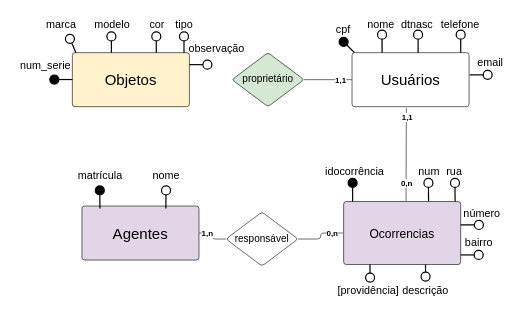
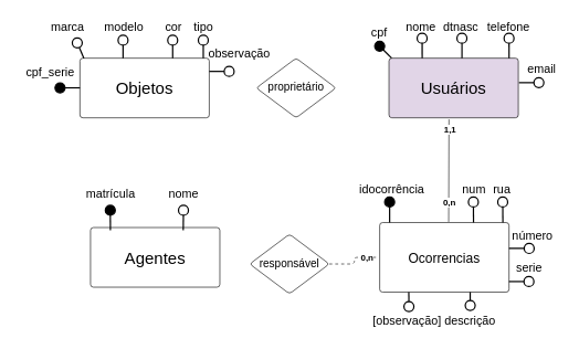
  <mxCell id="0" />
  <mxCell id="1" parent="0" />
  <mxCell id="2" value="" style="endArrow=oval;html=1;rounded=0;endFill=0;endSize=15;startSize=6;sourcePerimeterSpacing=0;strokeWidth=2;fontColor=default;exitX=0.225;exitY=0.992;exitDx=0;exitDy=0;exitPerimeter=0;" parent="1" source="6" edge="1"><mxGeometry width="50" height="50" relative="1" as="geometry"><mxPoint x="616" y="444" as="sourcePoint" /><mxPoint x="616.08" y="461.67" as="targetPoint" /></mxGeometry></mxCell>
  <mxCell id="3" value="" style="endArrow=oval;html=1;rounded=0;endFill=1;endSize=15;startSize=6;sourcePerimeterSpacing=0;strokeWidth=2;fontColor=default;exitX=0.077;exitY=0.01;exitDx=0;exitDy=0;exitPerimeter=0;" parent="1" source="6" edge="1"><mxGeometry width="50" height="50" relative="1" as="geometry"><mxPoint x="587" y="334" as="sourcePoint" /><mxPoint x="587" y="304" as="targetPoint" /></mxGeometry></mxCell>
- <mxCell id="4" value="Objetos" style="html=1;overflow=block;blockSpacing=1;whiteSpace=wrap;fontSize=25;spacing=9;rounded=1;absoluteArcSize=1;arcSize=9;strokeWidth=NaN;lucidId=V5f-z4.bGhCA;fillColor=#fff2cc;" parent="1" vertex="1"><mxGeometry x="120.04" y="87" width="195" height="90" as="geometry" /></mxCell>
- <mxCell id="5" value="Usuários" style="html=1;overflow=block;blockSpacing=1;whiteSpace=wrap;fontSize=25;spacing=9;rounded=1;absoluteArcSize=1;arcSize=9;strokeWidth=NaN;lucidId=55f-Rb6oHbU7;" parent="1" vertex="1"><mxGeometry x="586" y="87" width="195" height="90" as="geometry" /></mxCell>
- <mxCell id="6" value="Ocorrencias" style="html=1;overflow=block;blockSpacing=1;whiteSpace=wrap;fontSize=20;spacing=9;rounded=1;absoluteArcSize=1;arcSize=9;strokeWidth=NaN;lucidId=-5f-95fiVLKn;fillColor=#e1d5e7;" parent="1" vertex="1"><mxGeometry x="572" y="335" width="195" height="105" as="geometry" /></mxCell>
- <mxCell id="7" value="" style="html=1;jettySize=18;whiteSpace=wrap;fontSize=13;strokeColor=#5E5E5E;strokeWidth=1.5;rounded=1;arcSize=12;edgeStyle=orthogonalEdgeStyle;startArrow=none;endArrow=none;exitX=0;exitY=0.5;entryX=1;entryY=0.5;lucidId=uDg-Tw7e3QSv;fontColor=default;exitDx=0;exitDy=0;entryDx=0;entryDy=0;" parent="1" source="5" target="9" edge="1"><mxGeometry width="100" height="100" relative="1" as="geometry"><Array as="points" /></mxGeometry></mxCell>
- <mxCell id="8" value="1,1" style="text;html=1;resizable=0;labelBackgroundColor=default;align=center;verticalAlign=middle;fontStyle=1;fontColor=default;fontSize=13.3;" parent="7" vertex="1"><mxGeometry x="-0.65" relative="1" as="geometry"><mxPoint x="-6" as="offset" /></mxGeometry></mxCell>
- <mxCell id="9" value="proprietário" style="html=1;overflow=block;blockSpacing=1;whiteSpace=wrap;rhombus;fontSize=16.7;spacing=3.8;rounded=1;absoluteArcSize=1;arcSize=9;strokeWidth=NaN;lucidId=pbh-FsNAXiLB;fillColor=#d5e8d4;" parent="1" vertex="1"><mxGeometry x="386" y="87" width="120" height="90" as="geometry" /></mxCell>
+ <mxCell id="4" value="Objetos" style="html=1;overflow=block;blockSpacing=1;whiteSpace=wrap;fontSize=25;spacing=9;rounded=1;absoluteArcSize=1;arcSize=9;strokeWidth=NaN;lucidId=V5f-z4.bGhCA;" parent="1" vertex="1"><mxGeometry x="120.04" y="87" width="195" height="90" as="geometry" /></mxCell>
+ <mxCell id="5" value="Usuários" style="html=1;overflow=block;blockSpacing=1;whiteSpace=wrap;fontSize=25;spacing=9;rounded=1;absoluteArcSize=1;arcSize=9;strokeWidth=NaN;lucidId=55f-Rb6oHbU7;fillColor=#e1d5e7;" parent="1" vertex="1"><mxGeometry x="586" y="87" width="195" height="90" as="geometry" /></mxCell>
+ <mxCell id="6" value="Ocorrencias" style="html=1;overflow=block;blockSpacing=1;whiteSpace=wrap;fontSize=20;spacing=9;rounded=1;absoluteArcSize=1;arcSize=9;strokeWidth=NaN;lucidId=-5f-95fiVLKn;" parent="1" vertex="1"><mxGeometry x="572" y="335" width="195" height="105" as="geometry" /></mxCell>
+ <mxCell id="9" value="proprietário" style="html=1;overflow=block;blockSpacing=1;whiteSpace=wrap;rhombus;fontSize=16.7;spacing=3.8;rounded=1;absoluteArcSize=1;arcSize=9;strokeWidth=NaN;lucidId=pbh-FsNAXiLB;" parent="1" vertex="1"><mxGeometry x="386" y="87" width="120" height="90" as="geometry" /></mxCell>
  <mxCell id="10" value="" style="html=1;jettySize=18;whiteSpace=wrap;fontSize=13;strokeColor=#5E5E5E;strokeWidth=1.5;rounded=1;arcSize=12;edgeStyle=orthogonalEdgeStyle;startArrow=none;endArrow=none;exitX=0.464;exitY=1.027;lucidId=xnh-Ly.hKtUM;fontColor=default;exitDx=0;exitDy=0;exitPerimeter=0;" parent="1" source="5" edge="1"><mxGeometry width="100" height="100" relative="1" as="geometry"><Array as="points" /><mxPoint x="902" y="248.64" as="sourcePoint" /><mxPoint x="676" y="334" as="targetPoint" /></mxGeometry></mxCell>
  <mxCell id="11" value="0,n" style="text;html=1;resizable=0;labelBackgroundColor=default;align=center;verticalAlign=middle;fontStyle=1;fontColor=default;fontSize=13.3;" parent="10" vertex="1"><mxGeometry x="0.91" relative="1" as="geometry"><mxPoint y="-23" as="offset" /></mxGeometry></mxCell>
  <mxCell id="12" value="&lt;span style=&quot;color: rgba(0, 0, 0, 0); font-family: monospace; font-size: 0px; text-align: start; background-color: rgb(251, 251, 251);&quot;&gt;%3CmxGraphModel%3E%3Croot%3E%3CmxCell%20id%3D%220%22%2F%3E%3CmxCell%20id%3D%221%22%20parent%3D%220%22%2F%3E%3CmxCell%20id%3D%222%22%20value%3D%221%2C1%22%20style%3D%22text%3Bhtml%3D1%3Bresizable%3D0%3BlabelBackgroundColor%3Ddefault%3Balign%3Dcenter%3BverticalAlign%3Dmiddle%3BfontStyle%3D1%3BfontColor%3Ddefault%3BfontSize%3D13.3%3B%22%20vertex%3D%221%22%20parent%3D%221%22%3E%3CmxGeometry%20x%3D%22-1164%22%20y%3D%22-1142.86%22%20as%3D%22geometry%22%2F%3E%3C%2FmxCell%3E%3C%2Froot%3E%3C%2FmxGraphModel%3E&lt;/span&gt;" style="edgeLabel;html=1;align=center;verticalAlign=middle;resizable=0;points=[];" vertex="1" connectable="0" parent="10"><mxGeometry x="-0.879" relative="1" as="geometry"><mxPoint as="offset" /></mxGeometry></mxCell>
  <mxCell id="13" value="&lt;span style=&quot;font-size: 13px; font-weight: 700;&quot;&gt;1,1&lt;/span&gt;" style="edgeLabel;html=1;align=center;verticalAlign=middle;resizable=0;points=[];" vertex="1" connectable="0" parent="10"><mxGeometry x="-0.913" y="1" relative="1" as="geometry"><mxPoint y="8" as="offset" /></mxGeometry></mxCell>
- <mxCell id="14" value="Agentes" style="html=1;overflow=block;blockSpacing=1;whiteSpace=wrap;fontSize=25;spacing=9;rounded=1;absoluteArcSize=1;arcSize=9;strokeWidth=NaN;lucidId=fBI_09UvGAJg;fillColor=#e1d5e7;" parent="1" vertex="1"><mxGeometry x="136" y="342.5" width="195" height="90" as="geometry" /></mxCell>
- <mxCell id="15" value="" style="html=1;jettySize=18;whiteSpace=wrap;fontSize=13;strokeColor=#5E5E5E;strokeWidth=1.5;rounded=1;arcSize=12;edgeStyle=orthogonalEdgeStyle;startArrow=none;endArrow=none;exitX=1;exitY=0.5;entryX=0;entryY=0.5;lucidId=UCI_ttGz-4oe;fontColor=default;entryDx=0;entryDy=0;exitDx=0;exitDy=0;" parent="1" source="14" target="55" edge="1"><mxGeometry width="100" height="100" relative="1" as="geometry"><Array as="points" /></mxGeometry></mxCell>
- <mxCell id="16" value="1,n" style="text;html=1;resizable=0;labelBackgroundColor=default;align=center;verticalAlign=middle;fontStyle=1;fontColor=default;fontSize=13.3;" parent="15" vertex="1"><mxGeometry x="-0.519" relative="1" as="geometry" /></mxCell>
- <mxCell id="17" value="" style="html=1;jettySize=18;whiteSpace=wrap;fontSize=13;strokeColor=#5E5E5E;strokeWidth=1.5;rounded=1;arcSize=12;edgeStyle=orthogonalEdgeStyle;startArrow=none;endArrow=none;exitX=1;exitY=0.5;entryX=-0.006;entryY=0.5;entryPerimeter=0;lucidId=.DI_~nHE-mGe;fontColor=default;exitDx=0;exitDy=0;" parent="1" source="55" target="6" edge="1"><mxGeometry width="100" height="100" relative="1" as="geometry"><Array as="points" /></mxGeometry></mxCell>
+ <mxCell id="14" value="Agentes" style="html=1;overflow=block;blockSpacing=1;whiteSpace=wrap;fontSize=25;spacing=9;rounded=1;absoluteArcSize=1;arcSize=9;strokeWidth=NaN;lucidId=fBI_09UvGAJg;" parent="1" vertex="1"><mxGeometry x="136" y="342.5" width="195" height="90" as="geometry" /></mxCell>
+ <mxCell id="17" value="" style="html=1;jettySize=18;whiteSpace=wrap;fontSize=13;strokeColor=#5E5E5E;strokeWidth=1.5;rounded=1;arcSize=12;edgeStyle=orthogonalEdgeStyle;startArrow=none;endArrow=none;exitX=1;exitY=0.5;entryX=-0.006;entryY=0.5;entryPerimeter=0;lucidId=.DI_~nHE-mGe;fontColor=default;exitDx=0;exitDy=0;dashed=1;" parent="1" source="55" target="6" edge="1"><mxGeometry width="100" height="100" relative="1" as="geometry"><Array as="points" /></mxGeometry></mxCell>
  <mxCell id="18" value="0,n" style="text;html=1;resizable=0;labelBackgroundColor=default;align=center;verticalAlign=middle;fontStyle=1;fontColor=default;fontSize=13.3;" parent="17" vertex="1"><mxGeometry x="0.774" relative="1" as="geometry"><mxPoint x="-9" as="offset" /></mxGeometry></mxCell>
  <mxCell id="19" value="&lt;font style=&quot;font-size: 18px;&quot;&gt;cpf&lt;/font&gt;" style="text;html=1;align=center;verticalAlign=middle;resizable=0;points=[];autosize=1;strokeColor=none;fillColor=none;" parent="1" vertex="1"><mxGeometry x="546" y="28" width="50" height="40" as="geometry" /></mxCell>
  <mxCell id="20" value="&lt;font style=&quot;font-size: 18px;&quot;&gt;nome&lt;/font&gt;" style="text;html=1;align=center;verticalAlign=middle;resizable=0;points=[];autosize=1;strokeColor=none;fillColor=none;" parent="1" vertex="1"><mxGeometry x="599" y="20" width="70" height="40" as="geometry" /></mxCell>
  <mxCell id="21" value="&lt;font style=&quot;font-size: 18px;&quot;&gt;dtnasc&lt;/font&gt;" style="text;html=1;align=center;verticalAlign=middle;resizable=0;points=[];autosize=1;strokeColor=none;fillColor=none;" parent="1" vertex="1"><mxGeometry x="653.5" y="20" width="80" height="40" as="geometry" /></mxCell>
  <mxCell id="22" value="&lt;font style=&quot;font-size: 18px;&quot;&gt;telefone&lt;/font&gt;" style="text;html=1;align=center;verticalAlign=middle;resizable=0;points=[];autosize=1;strokeColor=none;fillColor=none;" parent="1" vertex="1"><mxGeometry x="721" y="20" width="90" height="40" as="geometry" /></mxCell>
  <mxCell id="23" value="&lt;font style=&quot;font-size: 18px;&quot;&gt;email&lt;/font&gt;" style="text;html=1;align=center;verticalAlign=middle;resizable=0;points=[];autosize=1;strokeColor=none;fillColor=none;" parent="1" vertex="1"><mxGeometry x="781" y="84" width="70" height="40" as="geometry" /></mxCell>
- <mxCell id="24" value="&lt;font style=&quot;font-size: 18px;&quot;&gt;num_serie&lt;/font&gt;" style="text;html=1;align=center;verticalAlign=middle;resizable=0;points=[];autosize=1;strokeColor=none;fillColor=none;" parent="1" vertex="1"><mxGeometry x="20" y="89" width="110" height="40" as="geometry" /></mxCell>
+ <mxCell id="24" value="&lt;font style=&quot;font-size: 18px;&quot;&gt;cpf_serie&lt;/font&gt;" style="text;html=1;align=center;verticalAlign=middle;resizable=0;points=[];autosize=1;strokeColor=none;fillColor=none;" parent="1" vertex="1"><mxGeometry x="20" y="89" width="110" height="40" as="geometry" /></mxCell>
  <mxCell id="25" value="&lt;font style=&quot;font-size: 18px;&quot;&gt;marca&lt;/font&gt;" style="text;html=1;align=center;verticalAlign=middle;resizable=0;points=[];autosize=1;strokeColor=none;fillColor=none;" parent="1" vertex="1"><mxGeometry x="66" y="21" width="70" height="40" as="geometry" /></mxCell>
  <mxCell id="26" value="&lt;font style=&quot;font-size: 18px;&quot;&gt;modelo&lt;/font&gt;" style="text;html=1;align=center;verticalAlign=middle;resizable=0;points=[];autosize=1;strokeColor=none;fillColor=none;" parent="1" vertex="1"><mxGeometry x="146" y="21" width="80" height="40" as="geometry" /></mxCell>
  <mxCell id="27" value="&lt;font style=&quot;font-size: 18px;&quot;&gt;cor&lt;/font&gt;" style="text;html=1;align=center;verticalAlign=middle;resizable=0;points=[];autosize=1;" parent="1" vertex="1"><mxGeometry x="236" y="21" width="50" height="40" as="geometry" /></mxCell>
  <mxCell id="28" value="&lt;font style=&quot;font-size: 18px;&quot;&gt;observação&lt;/font&gt;" style="text;html=1;align=center;verticalAlign=middle;resizable=0;points=[];autosize=1;strokeColor=none;fillColor=none;" parent="1" vertex="1"><mxGeometry x="300" y="61" width="120" height="40" as="geometry" /></mxCell>
  <mxCell id="29" value="&lt;font style=&quot;font-size: 18px;&quot;&gt;matrícula&lt;/font&gt;" style="text;html=1;align=center;verticalAlign=middle;resizable=0;points=[];autosize=1;strokeColor=none;fillColor=none;" parent="1" vertex="1"><mxGeometry x="116" y="272.45" width="100" height="40" as="geometry" /></mxCell>
  <mxCell id="30" value="&lt;font style=&quot;font-size: 18px;&quot;&gt;nome&lt;/font&gt;" style="text;html=1;align=center;verticalAlign=middle;resizable=0;points=[];autosize=1;strokeColor=none;fillColor=none;fontColor=default;" parent="1" vertex="1"><mxGeometry x="241" y="272.45" width="70" height="40" as="geometry" /></mxCell>
  <mxCell id="31" value="" style="endArrow=oval;html=1;rounded=0;endFill=0;endSize=15;startSize=6;sourcePerimeterSpacing=0;strokeWidth=2;exitX=0.026;exitY=0;exitDx=0;exitDy=0;exitPerimeter=0;" parent="1" edge="1"><mxGeometry width="50" height="50" relative="1" as="geometry"><mxPoint x="636.07" y="87" as="sourcePoint" /><mxPoint x="636" y="57" as="targetPoint" /></mxGeometry></mxCell>
  <mxCell id="32" value="" style="endArrow=oval;html=1;rounded=0;endFill=0;endSize=15;startSize=6;sourcePerimeterSpacing=0;strokeWidth=2;exitX=0.026;exitY=0;exitDx=0;exitDy=0;exitPerimeter=0;" parent="1" edge="1"><mxGeometry width="50" height="50" relative="1" as="geometry"><mxPoint x="696.07" y="87" as="sourcePoint" /><mxPoint x="696" y="57" as="targetPoint" /></mxGeometry></mxCell>
  <mxCell id="33" value="" style="endArrow=oval;html=1;rounded=0;endFill=0;endSize=15;startSize=6;sourcePerimeterSpacing=0;strokeWidth=2;exitX=0.026;exitY=0;exitDx=0;exitDy=0;exitPerimeter=0;" parent="1" edge="1"><mxGeometry width="50" height="50" relative="1" as="geometry"><mxPoint x="767.07" y="87" as="sourcePoint" /><mxPoint x="767" y="57" as="targetPoint" /></mxGeometry></mxCell>
  <mxCell id="34" value="" style="endArrow=oval;html=1;rounded=0;endFill=0;endSize=15;startSize=6;sourcePerimeterSpacing=0;strokeWidth=2;" parent="1" edge="1"><mxGeometry width="50" height="50" relative="1" as="geometry"><mxPoint x="782" y="124" as="sourcePoint" /><mxPoint x="812" y="124" as="targetPoint" /></mxGeometry></mxCell>
  <mxCell id="35" value="" style="endArrow=oval;html=1;rounded=0;endFill=1;endSize=15;startSize=6;sourcePerimeterSpacing=0;strokeWidth=2;" parent="1" edge="1"><mxGeometry width="50" height="50" relative="1" as="geometry"><mxPoint x="590" y="87" as="sourcePoint" /><mxPoint x="572" y="69" as="targetPoint" /></mxGeometry></mxCell>
  <mxCell id="36" value="" style="endArrow=oval;html=1;rounded=0;endFill=1;endSize=15;startSize=6;sourcePerimeterSpacing=0;strokeWidth=2;" parent="1" edge="1"><mxGeometry width="50" height="50" relative="1" as="geometry"><mxPoint x="166" y="346.45" as="sourcePoint" /><mxPoint x="165.8" y="316.45" as="targetPoint" /></mxGeometry></mxCell>
  <mxCell id="37" value="" style="endArrow=oval;html=1;rounded=0;endFill=0;endSize=15;startSize=6;sourcePerimeterSpacing=0;strokeWidth=2;fontColor=default;" parent="1" edge="1"><mxGeometry width="50" height="50" relative="1" as="geometry"><mxPoint x="275.83" y="346.45" as="sourcePoint" /><mxPoint x="276.12" y="316.45" as="targetPoint" /></mxGeometry></mxCell>
  <mxCell id="38" value="" style="endArrow=oval;html=1;rounded=0;endFill=1;endSize=15;startSize=6;sourcePerimeterSpacing=0;strokeWidth=2;entryX=0.541;entryY=1.083;entryDx=0;entryDy=0;entryPerimeter=0;" parent="1" edge="1"><mxGeometry width="50" height="50" relative="1" as="geometry"><mxPoint x="120.04" y="131.76" as="sourcePoint" /><mxPoint x="90.04" y="131.76" as="targetPoint" /></mxGeometry></mxCell>
  <mxCell id="39" value="" style="endArrow=oval;html=1;rounded=0;endFill=0;endSize=15;startSize=6;sourcePerimeterSpacing=0;strokeWidth=2;" parent="1" edge="1"><mxGeometry width="50" height="50" relative="1" as="geometry"><mxPoint x="185.04" y="87" as="sourcePoint" /><mxPoint x="185.04" y="60" as="targetPoint" /></mxGeometry></mxCell>
  <mxCell id="40" value="" style="endArrow=oval;html=1;rounded=0;endFill=0;endSize=15;startSize=6;sourcePerimeterSpacing=0;strokeWidth=2;" parent="1" edge="1"><mxGeometry width="50" height="50" relative="1" as="geometry"><mxPoint x="259.87" y="87" as="sourcePoint" /><mxPoint x="259.87" y="60" as="targetPoint" /></mxGeometry></mxCell>
  <mxCell id="41" value="" style="endArrow=oval;html=1;rounded=0;endFill=0;endSize=15;startSize=6;sourcePerimeterSpacing=0;strokeWidth=2;" parent="1" edge="1"><mxGeometry width="50" height="50" relative="1" as="geometry"><mxPoint x="306.04" y="87" as="sourcePoint" /><mxPoint x="306.04" y="60" as="targetPoint" /></mxGeometry></mxCell>
  <mxCell id="42" value="" style="endArrow=oval;html=1;rounded=0;endFill=0;endSize=15;startSize=6;sourcePerimeterSpacing=0;strokeWidth=2;" parent="1" edge="1"><mxGeometry width="50" height="50" relative="1" as="geometry"><mxPoint x="315.04" y="107" as="sourcePoint" /><mxPoint x="345.04" y="107" as="targetPoint" /></mxGeometry></mxCell>
  <mxCell id="43" value="" style="endArrow=oval;html=1;rounded=0;endFill=0;endSize=15;startSize=6;sourcePerimeterSpacing=0;strokeWidth=2;fontColor=default;" parent="1" edge="1"><mxGeometry width="50" height="50" relative="1" as="geometry"><mxPoint x="708.42" y="440" as="sourcePoint" /><mxPoint x="708.5" y="460" as="targetPoint" /></mxGeometry></mxCell>
  <mxCell id="44" value="&lt;font style=&quot;font-size: 18px;&quot;&gt;idocorrência&lt;/font&gt;" style="text;html=1;align=center;verticalAlign=middle;resizable=0;points=[];autosize=1;strokeColor=none;fillColor=none;fontColor=default;" parent="1" vertex="1"><mxGeometry x="529.5" y="266" width="120" height="40" as="geometry" /></mxCell>
  <mxCell id="45" value="" style="endArrow=oval;html=1;rounded=0;endFill=0;endSize=15;startSize=6;sourcePerimeterSpacing=0;strokeWidth=2;fontColor=default;" parent="1" edge="1"><mxGeometry width="50" height="50" relative="1" as="geometry"><mxPoint x="713.47" y="335" as="sourcePoint" /><mxPoint x="713.26" y="304" as="targetPoint" /></mxGeometry></mxCell>
  <mxCell id="46" value="&lt;font style=&quot;font-size: 18px;&quot;&gt;num&lt;/font&gt;" style="text;html=1;align=center;verticalAlign=middle;resizable=0;points=[];autosize=1;strokeColor=none;fillColor=none;fontColor=default;" parent="1" vertex="1"><mxGeometry x="683.5" y="266" width="60" height="40" as="geometry" /></mxCell>
  <mxCell id="47" value="" style="endArrow=oval;html=1;rounded=0;endFill=0;endSize=15;startSize=6;sourcePerimeterSpacing=0;strokeWidth=2;fontColor=default;" parent="1" edge="1"><mxGeometry width="50" height="50" relative="1" as="geometry"><mxPoint x="757.71" y="335" as="sourcePoint" /><mxPoint x="757.5" y="304" as="targetPoint" /></mxGeometry></mxCell>
  <mxCell id="48" value="&lt;font style=&quot;font-size: 18px;&quot;&gt;rua&lt;/font&gt;" style="text;html=1;align=center;verticalAlign=middle;resizable=0;points=[];autosize=1;strokeColor=none;fillColor=none;fontColor=default;" parent="1" vertex="1"><mxGeometry x="731" y="266" width="50" height="40" as="geometry" /></mxCell>
  <mxCell id="49" value="" style="endArrow=oval;html=1;rounded=0;endFill=0;endSize=15;startSize=6;sourcePerimeterSpacing=0;strokeWidth=2;fontColor=default;exitX=0.998;exitY=0.085;exitDx=0;exitDy=0;exitPerimeter=0;" parent="1" edge="1"><mxGeometry width="50" height="50" relative="1" as="geometry"><mxPoint x="767" y="374.005" as="sourcePoint" /><mxPoint x="797.39" y="374.08" as="targetPoint" /></mxGeometry></mxCell>
  <mxCell id="50" value="&lt;font style=&quot;font-size: 18px;&quot;&gt;número&lt;/font&gt;" style="text;html=1;align=center;verticalAlign=middle;resizable=0;points=[];autosize=1;strokeColor=none;fillColor=none;fontColor=default;" parent="1" vertex="1"><mxGeometry x="762" y="335" width="80" height="40" as="geometry" /></mxCell>
  <mxCell id="51" value="" style="endArrow=oval;html=1;rounded=0;endFill=0;endSize=15;startSize=6;sourcePerimeterSpacing=0;strokeWidth=2;fontColor=default;" parent="1" edge="1"><mxGeometry width="50" height="50" relative="1" as="geometry"><mxPoint x="767" y="424" as="sourcePoint" /><mxPoint x="797" y="424" as="targetPoint" /></mxGeometry></mxCell>
- <mxCell id="52" value="&lt;font style=&quot;font-size: 18px;&quot;&gt;bairro&lt;/font&gt;" style="text;html=1;align=center;verticalAlign=middle;resizable=0;points=[];autosize=1;strokeColor=none;fillColor=none;fontColor=default;" parent="1" vertex="1"><mxGeometry x="762" y="384" width="70" height="40" as="geometry" /></mxCell>
+ <mxCell id="52" value="&lt;font style=&quot;font-size: 18px;&quot;&gt;serie&lt;/font&gt;" style="text;html=1;align=center;verticalAlign=middle;resizable=0;points=[];autosize=1;strokeColor=none;fillColor=none;fontColor=default;" parent="1" vertex="1"><mxGeometry x="762" y="384" width="70" height="40" as="geometry" /></mxCell>
  <mxCell id="53" value="&lt;font style=&quot;font-size: 18px;&quot;&gt;descrição&lt;/font&gt;" style="text;html=1;align=center;verticalAlign=middle;resizable=0;points=[];autosize=1;strokeColor=none;fillColor=none;fontColor=default;" parent="1" vertex="1"><mxGeometry x="657.5" y="464" width="100" height="40" as="geometry" /></mxCell>
- <mxCell id="54" value="&lt;font style=&quot;font-size: 18px;&quot;&gt;[providência]&lt;/font&gt;" style="text;html=1;align=center;verticalAlign=middle;resizable=0;points=[];autosize=1;strokeColor=none;fillColor=none;fontColor=default;" parent="1" vertex="1"><mxGeometry x="547.5" y="464" width="130" height="40" as="geometry" /></mxCell>
+ <mxCell id="54" value="&lt;font style=&quot;font-size: 18px;&quot;&gt;[observação]&lt;/font&gt;" style="text;html=1;align=center;verticalAlign=middle;resizable=0;points=[];autosize=1;strokeColor=none;fillColor=none;fontColor=default;" parent="1" vertex="1"><mxGeometry x="547.5" y="464" width="130" height="40" as="geometry" /></mxCell>
  <mxCell id="55" value="responsável" style="html=1;overflow=block;blockSpacing=1;whiteSpace=wrap;rhombus;fontSize=16.7;spacing=3.8;rounded=1;absoluteArcSize=1;arcSize=9;strokeWidth=NaN;lucidId=9DI_XCg~5uv-;" parent="1" vertex="1"><mxGeometry x="376" y="352.5" width="120" height="90" as="geometry" /></mxCell>
  <mxCell id="56" value="&lt;font style=&quot;font-size: 18px;&quot;&gt;tipo&lt;/font&gt;" style="text;html=1;align=center;verticalAlign=middle;resizable=0;points=[];autosize=1;strokeColor=none;fillColor=none;" parent="1" vertex="1"><mxGeometry x="281" y="21" width="50" height="40" as="geometry" /></mxCell>
  <mxCell id="57" value="" style="endArrow=oval;html=1;rounded=0;endFill=0;endSize=15;startSize=6;sourcePerimeterSpacing=0;strokeWidth=2;" parent="1" edge="1"><mxGeometry width="50" height="50" relative="1" as="geometry"><mxPoint x="126" y="87" as="sourcePoint" /><mxPoint x="116" y="64" as="targetPoint" /></mxGeometry></mxCell>
